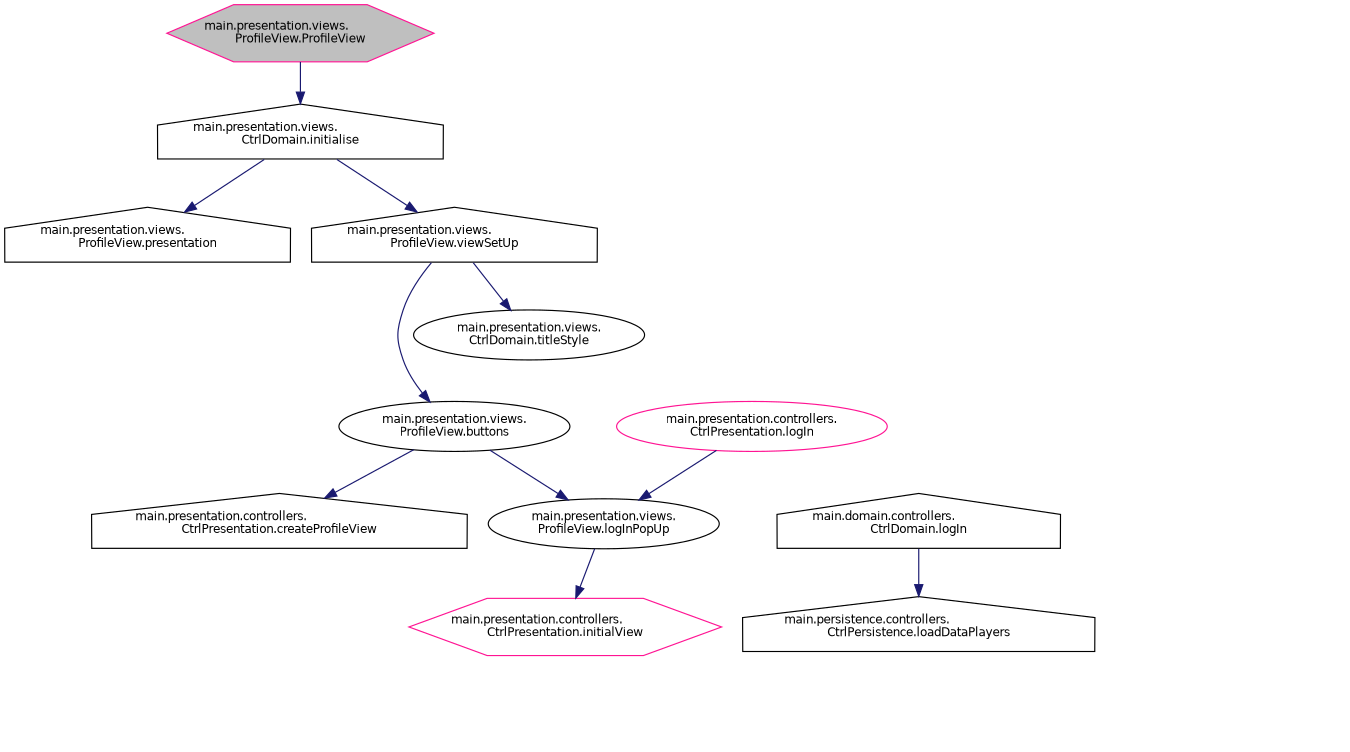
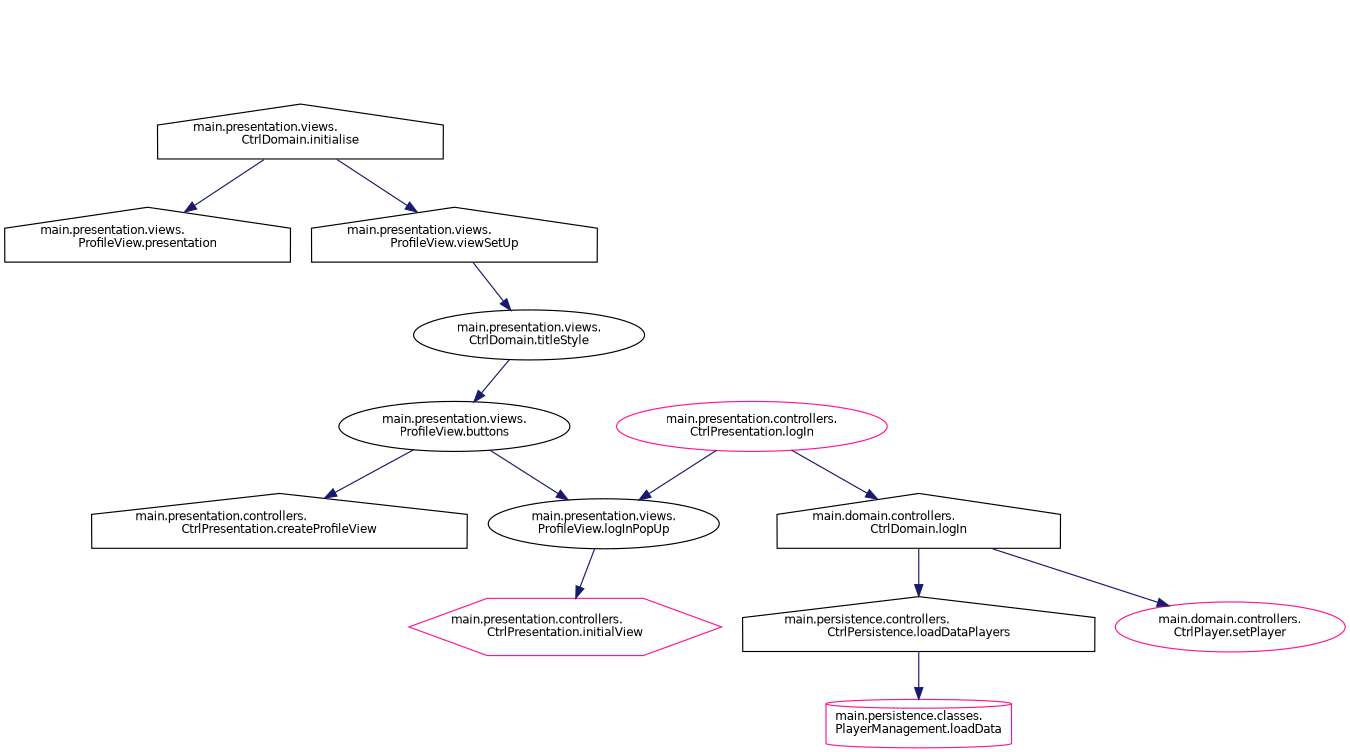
  digraph {
    rankdir=TB
    node [color=black fillcolor=white fontname=Helvetica fontsize=10 shape=house style=filled]
    edge [color=midnightblue fontname=Helvetica fontsize=10 labelfontname=Helvetica labelfontsize=10 style=solid]
-   n1 [color=deeppink fillcolor=grey75 fontcolor=black height=0.2 label="main.presentation.views.\lProfileView.ProfileView" shape=hexagon width=0.4]
    n2 [height=0.2 label="main.presentation.views.\lCtrlDomain.initialise" width=0.4]
    n3 [height=0.2 label="main.presentation.views.\lProfileView.presentation" width=0.4]
    n4 [height=0.2 label="main.presentation.views.\lProfileView.viewSetUp" width=0.4]
    n5 [height=0.2 label="main.presentation.views.\lProfileView.buttons" shape=ellipse width=0.4]
    n6 [height=0.2 label="main.presentation.views.\lCtrlDomain.titleStyle" shape=ellipse width=0.4]
    n7 [height=0.2 label="main.presentation.controllers.\lCtrlPresentation.createProfileView" width=0.4]
    n8 [height=0.2 label="main.presentation.views.\lProfileView.logInPopUp" shape=ellipse width=0.4]
    n9 [color=deeppink height=0.2 label="main.presentation.controllers.\lCtrlPresentation.initialView" shape=hexagon width=0.4]
    n10 [color=deeppink height=0.2 label="main.presentation.controllers.\lCtrlPresentation.logIn" shape=ellipse width=0.4]
    n11 [height=0.2 label="main.domain.controllers.\lCtrlDomain.logIn" width=0.4]
    n12 [height=0.2 label="main.persistence.controllers.\lCtrlPersistence.loadDataPlayers" width=0.4]
-   n1 -> n2
+   n13 [color=deeppink height=0.2 label="main.domain.controllers.\lCtrlPlayer.setPlayer" shape=ellipse width=0.4]
+   n14 [color=deeppink height=0.2 label="main.persistence.classes.\lPlayerManagement.loadData" shape=cylinder width=0.4]
    n2 -> n3
    n2 -> n4
-   n4 -> n5
+   n6 -> n5
    n4 -> n6
    n5 -> n7
    n5 -> n8
    n8 -> n9
    n10 -> n8
+   n10 -> n11
    n11 -> n12
+   n11 -> n13
+   n12 -> n14
  }
